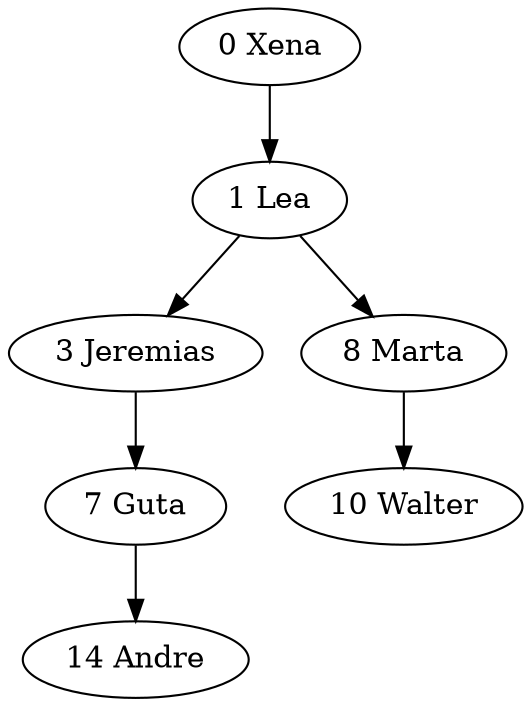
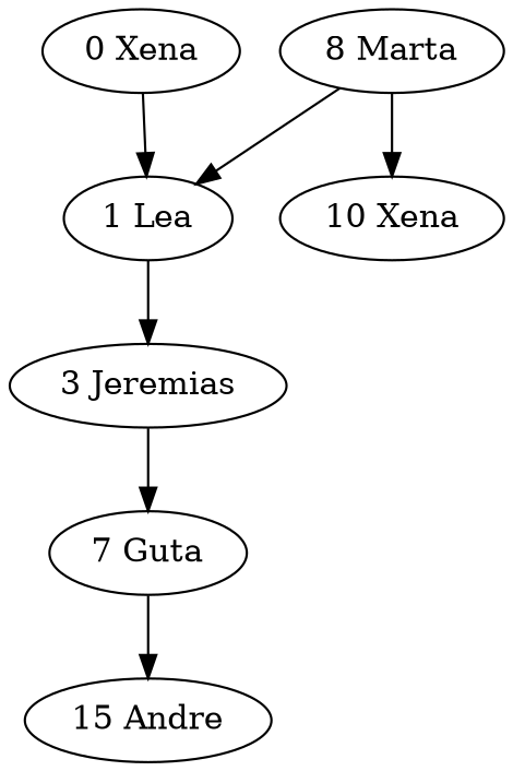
  digraph {
    fontname="DejaVu Serif"
    node [fontname="DejaVu Serif"]
    edge [fontname="DejaVu Serif"]
    "0 Xena"
    "1 Lea"
    "3 Jeremias"
    n4 [label="8 Marta"]
    "7 Guta"
-   "10 Walter"
-   "15 Andre" [label="14 Andre"]
+   "10 Walter" [label="10 Xena"]
+   "15 Andre"
    "0 Xena" -> "1 Lea"
    "1 Lea" -> "3 Jeremias"
-   "1 Lea" -> n4
+   n4 -> "1 Lea"
    "3 Jeremias" -> "7 Guta"
    n4 -> "10 Walter"
    "7 Guta" -> "15 Andre"
  }
